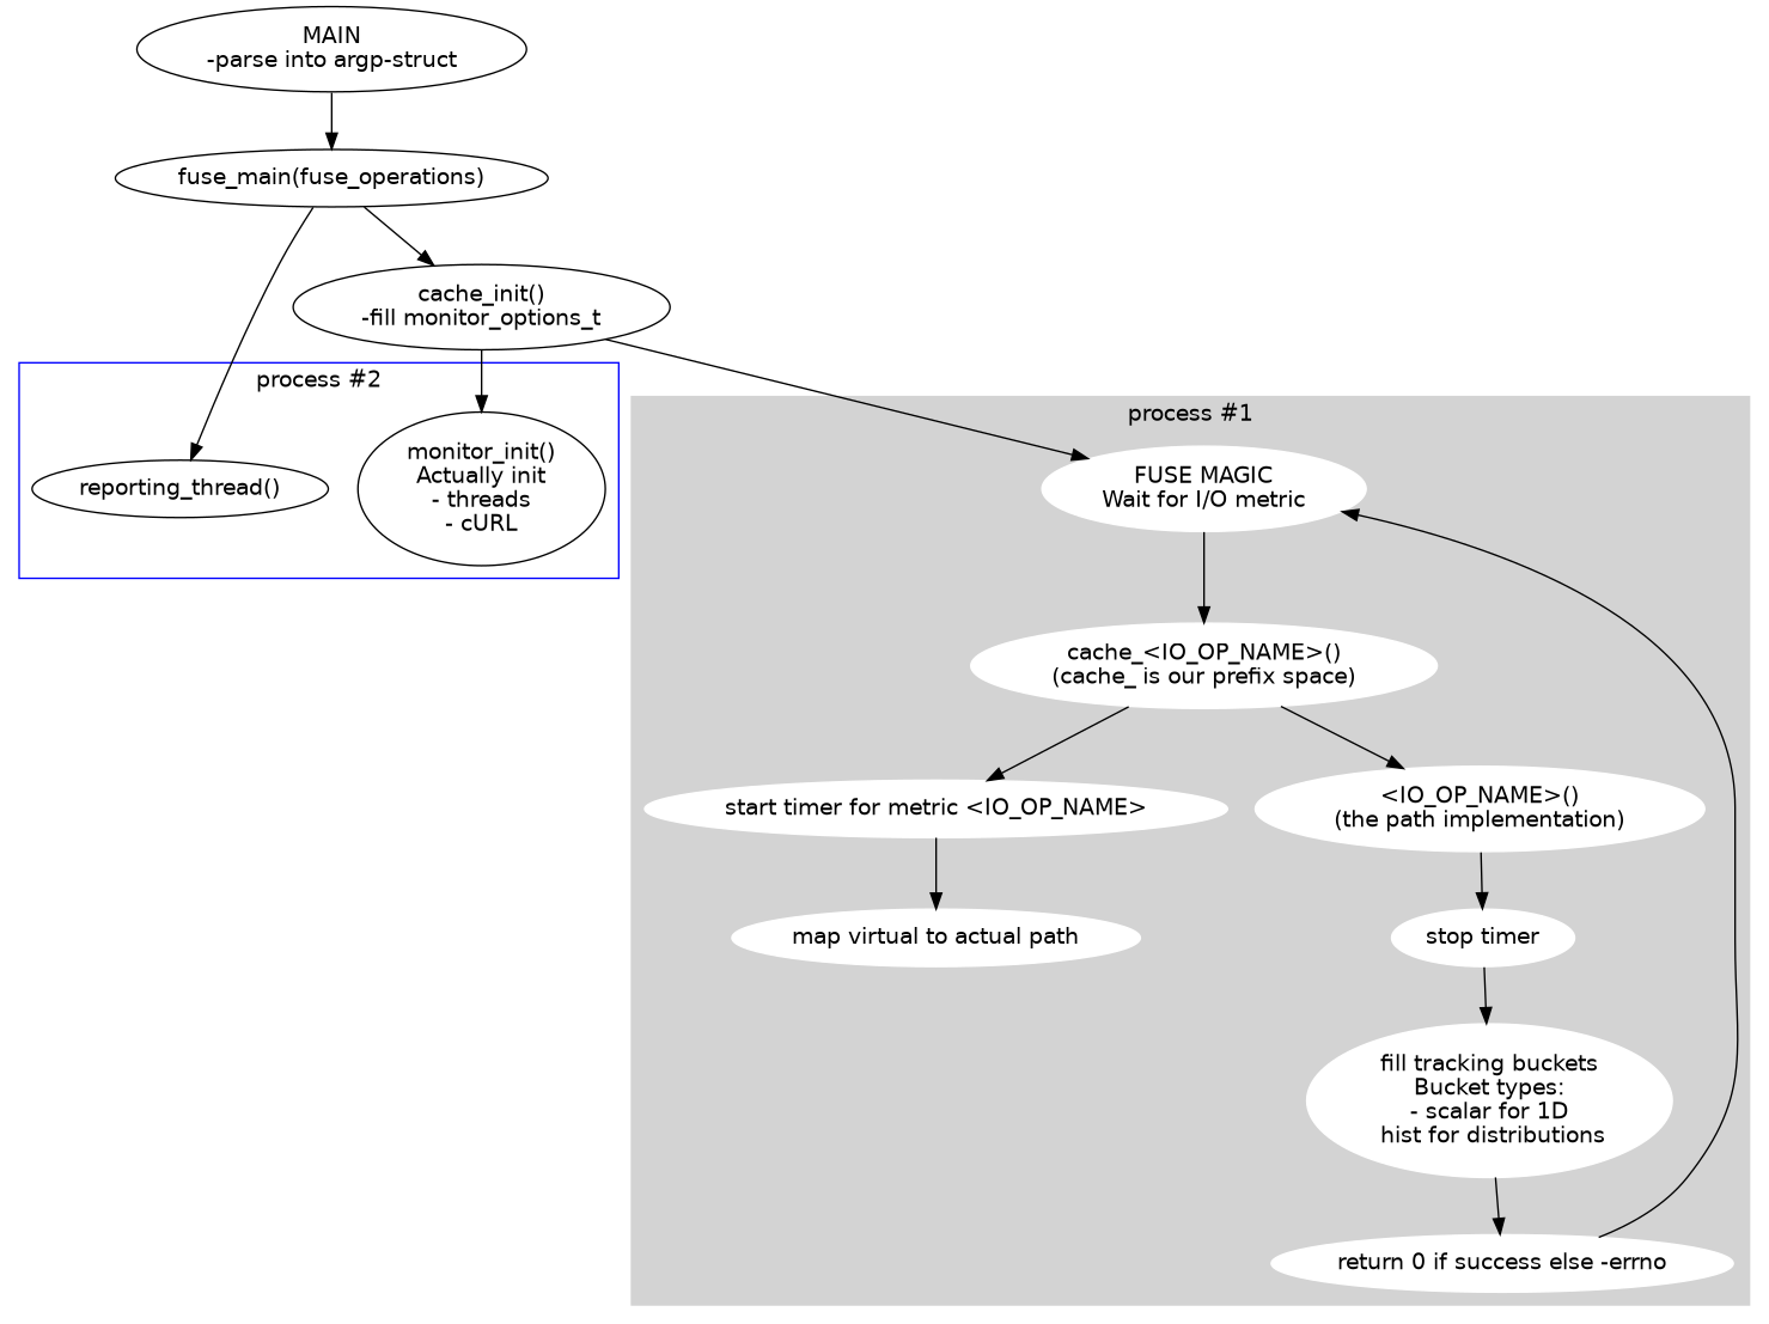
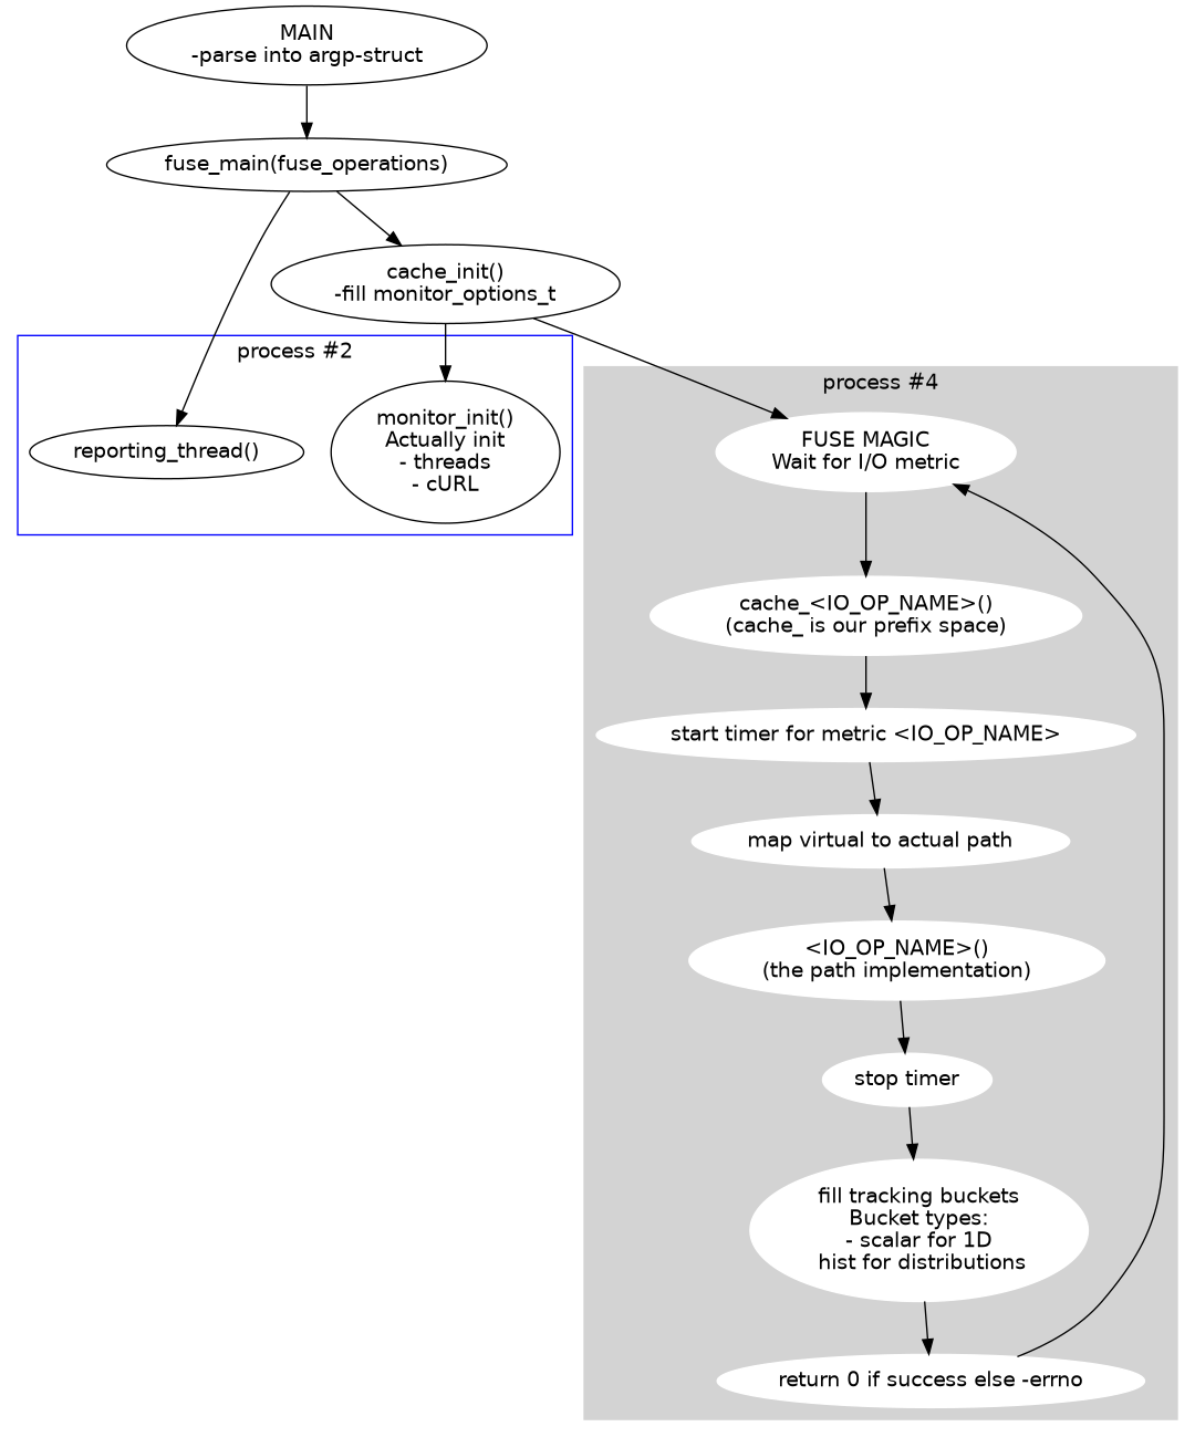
  digraph {
    fontname="DejaVu Sans"
    node [fontname="DejaVu Sans" shape=ellipse color=white style=filled]
    edge [fontname="DejaVu Sans"]
    n1 [label="monitor_init()\nActually init\n- threads\n- cURL" color="" style=""]
    n2 [label="reporting_thread()" color="" style=""]
    n3 [label="FUSE MAGIC\nWait for I/O metric"]
    n4 [label="cache_<IO_OP_NAME>()\n(cache_ is our prefix space)"]
    n5 [label="start timer for metric <IO_OP_NAME>"]
    n6 [label="map virtual to actual path"]
    n7 [label="<IO_OP_NAME>()\n(the path implementation)"]
    n8 [label="stop timer"]
    n9 [label="fill tracking buckets\nBucket types:\n- scalar for 1D\n hist for distributions"]
    n10 [label="return 0 if success else -errno"]
    n11 [label="MAIN\n-parse into argp-struct" color="" style=""]
    n12 [label="fuse_main(fuse_operations)" color="" style=""]
    n13 [label="cache_init()\n-fill monitor_options_t" color="" style=""]
    subgraph cluster_1 {
      color=blue
      label="process #2"
      n1
      n2
    }
    subgraph cluster_2 {
      color=lightgrey
-     label="process #1"
+     label="process #4"
      style=filled
      n3
      n4
      n5
      n6
      n7
      n8
      n9
      n10
    }
    n3 -> n4
    n4 -> n5
    n5 -> n6
-   n4 -> n7
+   n6 -> n7
    n7 -> n8
    n8 -> n9
    n9 -> n10
    n10 -> n3
    n11 -> n12
    n12 -> n2
    n12 -> n13
    n13 -> n1
    n13 -> n3
  }
